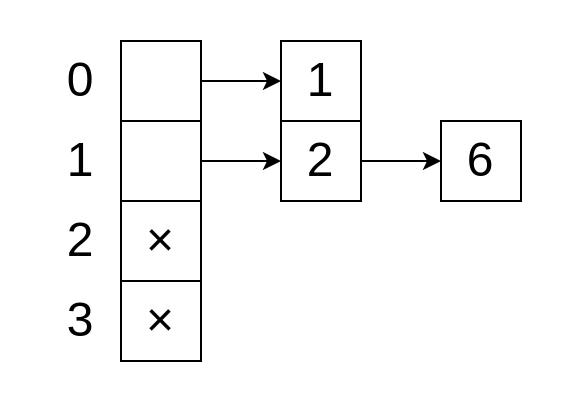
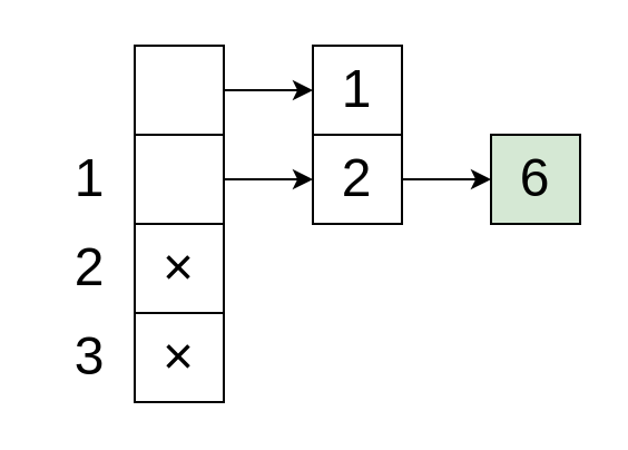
  <mxCell id="0" />
  <mxCell id="1" parent="0" />
  <mxCell id="2" style="edgeStyle=orthogonalEdgeStyle;rounded=0;orthogonalLoop=1;jettySize=auto;html=1;entryX=0;entryY=0.5;entryDx=0;entryDy=0;fontSize=24;" edge="1" parent="1" source="3" target="8"><mxGeometry relative="1" as="geometry" /></mxCell>
  <mxCell id="3" value="" style="whiteSpace=wrap;html=1;aspect=fixed;" vertex="1" parent="1"><mxGeometry x="60" y="20" width="40" height="40" as="geometry" /></mxCell>
  <mxCell id="4" style="edgeStyle=orthogonalEdgeStyle;rounded=0;orthogonalLoop=1;jettySize=auto;html=1;entryX=0;entryY=0.5;entryDx=0;entryDy=0;fontSize=24;" edge="1" parent="1" source="5" target="10"><mxGeometry relative="1" as="geometry" /></mxCell>
  <mxCell id="5" value="" style="whiteSpace=wrap;html=1;aspect=fixed;" vertex="1" parent="1"><mxGeometry x="60" y="60" width="40" height="40" as="geometry" /></mxCell>
  <mxCell id="6" value="&lt;font style=&quot;font-size: 24px&quot;&gt;×&lt;/font&gt;" style="whiteSpace=wrap;html=1;aspect=fixed;" vertex="1" parent="1"><mxGeometry x="60" y="100" width="40" height="40" as="geometry" /></mxCell>
  <mxCell id="7" value="&lt;font style=&quot;font-size: 24px&quot;&gt;×&lt;/font&gt;" style="whiteSpace=wrap;html=1;aspect=fixed;" vertex="1" parent="1"><mxGeometry x="60" y="140" width="40" height="40" as="geometry" /></mxCell>
  <mxCell id="8" value="&lt;font style=&quot;font-size: 24px&quot;&gt;1&lt;/font&gt;" style="whiteSpace=wrap;html=1;aspect=fixed;" vertex="1" parent="1"><mxGeometry x="140" y="20" width="40" height="40" as="geometry" /></mxCell>
  <mxCell id="9" style="edgeStyle=orthogonalEdgeStyle;rounded=0;orthogonalLoop=1;jettySize=auto;html=1;entryX=0;entryY=0.5;entryDx=0;entryDy=0;fontSize=24;" edge="1" parent="1" source="10" target="11"><mxGeometry relative="1" as="geometry" /></mxCell>
  <mxCell id="10" value="&lt;font style=&quot;font-size: 24px&quot;&gt;2&lt;/font&gt;" style="whiteSpace=wrap;html=1;aspect=fixed;" vertex="1" parent="1"><mxGeometry x="140" y="60" width="40" height="40" as="geometry" /></mxCell>
- <mxCell id="11" value="&lt;font style=&quot;font-size: 24px&quot;&gt;6&lt;/font&gt;" style="whiteSpace=wrap;html=1;aspect=fixed;" vertex="1" parent="1"><mxGeometry x="220" y="60" width="40" height="40" as="geometry" /></mxCell>
- <mxCell id="12" value="0" style="text;html=1;strokeColor=none;fillColor=none;align=center;verticalAlign=middle;whiteSpace=wrap;rounded=0;fontSize=24;" vertex="1" parent="1"><mxGeometry x="20" y="20" width="40" height="40" as="geometry" /></mxCell>
+ <mxCell id="11" value="&lt;font style=&quot;font-size: 24px&quot;&gt;6&lt;/font&gt;" style="whiteSpace=wrap;html=1;aspect=fixed;fillColor=#d5e8d4;" vertex="1" parent="1"><mxGeometry x="220" y="60" width="40" height="40" as="geometry" /></mxCell>
  <mxCell id="13" value="1" style="text;html=1;strokeColor=none;fillColor=none;align=center;verticalAlign=middle;whiteSpace=wrap;rounded=0;fontSize=24;" vertex="1" parent="1"><mxGeometry x="20" y="60" width="40" height="40" as="geometry" /></mxCell>
  <mxCell id="14" value="2" style="text;html=1;strokeColor=none;fillColor=none;align=center;verticalAlign=middle;whiteSpace=wrap;rounded=0;fontSize=24;" vertex="1" parent="1"><mxGeometry x="20" y="100" width="40" height="40" as="geometry" /></mxCell>
  <mxCell id="15" value="3" style="text;html=1;strokeColor=none;fillColor=none;align=center;verticalAlign=middle;whiteSpace=wrap;rounded=0;fontSize=24;" vertex="1" parent="1"><mxGeometry x="20" y="140" width="40" height="40" as="geometry" /></mxCell>
